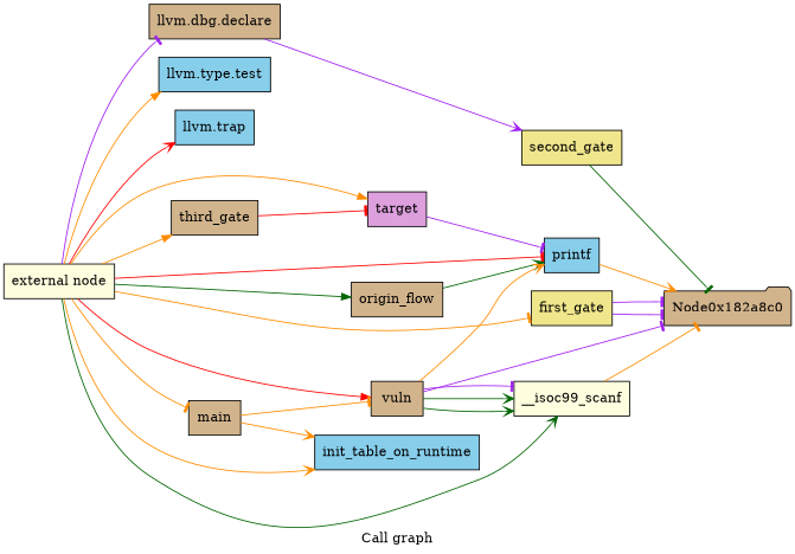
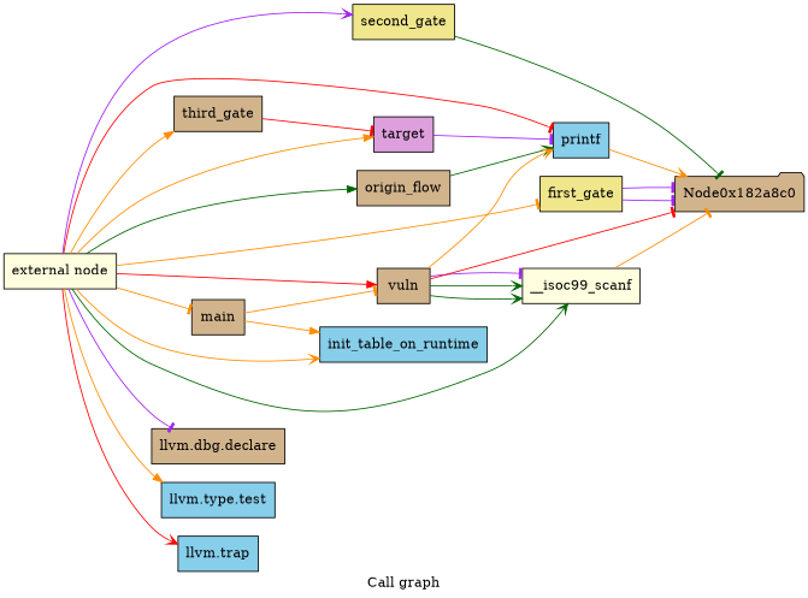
  digraph {
    label="Call graph"
    rankdir=LR
    node [fillcolor=tan shape=record style=filled]
    edge [arrowhead=tee color=darkorange]
    n1 [fillcolor=lightyellow label="{external node}"]
    n2 [fillcolor=khaki label="{second_gate}"]
    n3 [label="{llvm.dbg.declare}"]
    n4 [fillcolor=skyblue label="{llvm.type.test}"]
    n5 [fillcolor=skyblue label="{llvm.trap}"]
    n6 [fillcolor=plum label="{target}"]
    n7 [fillcolor=skyblue label="{printf}"]
    n8 [label="{origin_flow}"]
    n9 [fillcolor=khaki label="{first_gate}"]
    n10 [label="{third_gate}"]
    n11 [label="{vuln}"]
    n12 [fillcolor=lightyellow label="{__isoc99_scanf}"]
    n13 [fillcolor=skyblue label="{init_table_on_runtime}"]
    n14 [label="{main}"]
    n15 [label=Node0x182a8c0 shape=folder]
-   n3 -> n2 [arrowhead=vee color=purple]
+   n1 -> n2 [arrowhead=vee color=purple]
    n1 -> n3 [color=purple]
    n1 -> n4 [arrowhead=normal]
    n1 -> n5 [arrowhead=vee color=red]
    n1 -> n6 [arrowhead=normal]
    n1 -> n7 [color=red]
    n1 -> n8 [arrowhead=normal color=darkgreen]
    n1 -> n9
    n1 -> n10 [arrowhead=normal]
    n1 -> n11 [arrowhead=normal color=red]
    n1 -> n12 [arrowhead=vee color=darkgreen]
    n1 -> n13 [arrowhead=vee]
    n1 -> n14
    n2 -> n15 [color=darkgreen]
    n6 -> n7 [color=purple]
    n7 -> n15 [arrowhead=vee]
    n8 -> n7 [arrowhead=vee color=darkgreen]
    n9 -> n15 [color=purple]
    n9 -> n15 [color=purple]
    n10 -> n6 [color=red]
    n11 -> n7 [arrowhead=vee]
    n11 -> n12 [arrowhead=vee color=darkgreen]
    n11 -> n12 [arrowhead=vee color=darkgreen]
    n11 -> n12 [color=purple]
-   n11 -> n15 [color=purple]
+   n11 -> n15 [color=red]
    n12 -> n15
    n14 -> n11
-   n14 -> n13 [arrowhead=vee]
+   n14 -> n13 [arrowhead=normal]
  }
